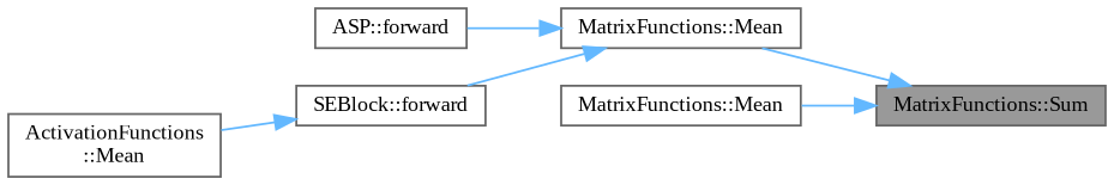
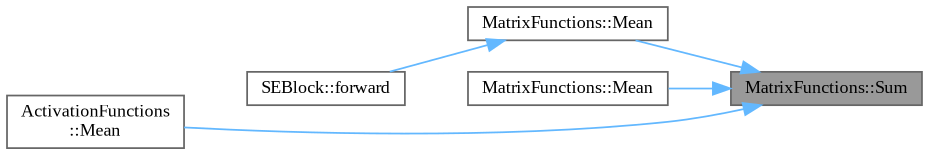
  digraph {
    fontname="Liberation Serif"
    rankdir=RL
    node [color=grey40 fillcolor=white fontname="Liberation Serif" fontsize=10 shape=box style=filled]
    edge [color=steelblue1 dir=back fontname="Liberation Serif" fontsize=10 labelfontname=Helvetica labelfontsize=10 style=solid]
    n1 [color=gray40 fillcolor=grey60 fontcolor=black height=0.2 label="MatrixFunctions::Sum" width=0.4]
    n2 [height=0.2 label="MatrixFunctions::Mean" width=0.4]
    n3 [height=0.2 label="MatrixFunctions::Mean" width=0.4]
    n4 [height=0.2 label="ActivationFunctions\l::Mean" width=0.4]
-   n5 [height=0.2 label="ASP::forward" width=0.4]
    n6 [height=0.2 label="SEBlock::forward" width=0.4]
    n1 -> n2
    n1 -> n3
-   n6 -> n4
-   n2 -> n5
+   n1 -> n4
    n2 -> n6
  }
